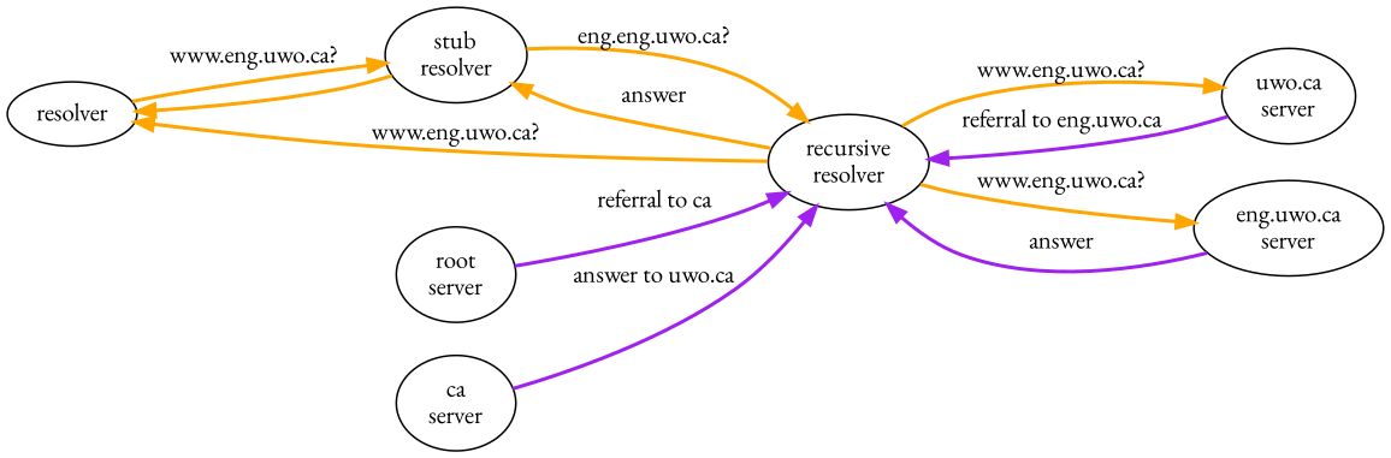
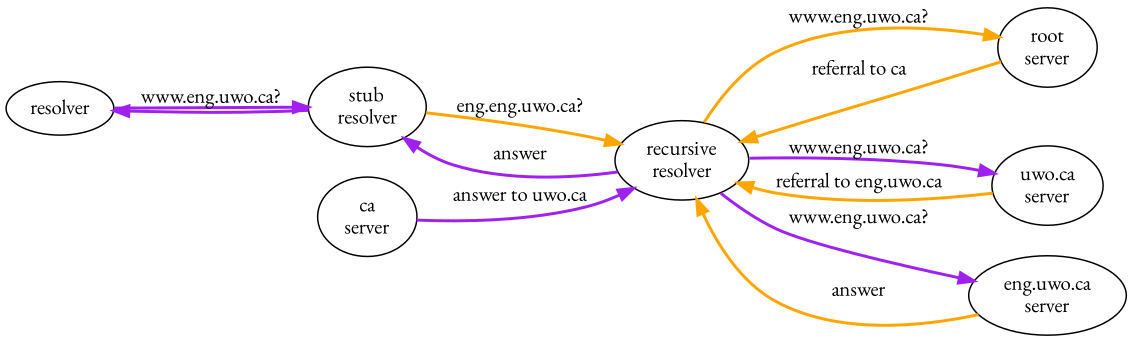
  digraph {
    fontname="EB Garamond"
    rankdir=LR
    node [fontname="EB Garamond"]
    edge [color=purple fontname="EB Garamond" style=bold]
    n1 [label=resolver]
    n2 [label="stub\nresolver"]
    n3 [label="recursive\nresolver"]
    n4 [label="root\nserver"]
    n5 [label="uwo.ca\nserver"]
    n6 [label="eng.uwo.ca\nserver"]
    n7 [label="ca\nserver"]
-   n1 -> n2 [color=orange label="www.eng.uwo.ca?"]
-   n2 -> n1 [color=orange lanbel=answer]
+   n1 -> n2 [label="www.eng.uwo.ca?"]
+   n2 -> n1 [lanbel=answer]
    n2 -> n3 [color=orange label="eng.eng.uwo.ca?"]
-   n3 -> n2 [color=orange label=answer]
-   n3 -> n1 [color=orange label="www.eng.uwo.ca?"]
-   n3 -> n5 [color=orange label="www.eng.uwo.ca?"]
-   n3 -> n6 [color=orange label="www.eng.uwo.ca?"]
-   n4 -> n3 [label="referral to ca"]
-   n5 -> n3 [label="referral to eng.uwo.ca"]
-   n6 -> n3 [label=answer]
+   n3 -> n2 [label=answer]
+   n3 -> n4 [color=orange label="www.eng.uwo.ca?"]
+   n3 -> n5 [label="www.eng.uwo.ca?"]
+   n3 -> n6 [label="www.eng.uwo.ca?"]
+   n4 -> n3 [color=orange label="referral to ca"]
+   n5 -> n3 [color=orange label="referral to eng.uwo.ca"]
+   n6 -> n3 [color=orange label=answer]
    n7 -> n3 [label="answer to uwo.ca"]
  }
